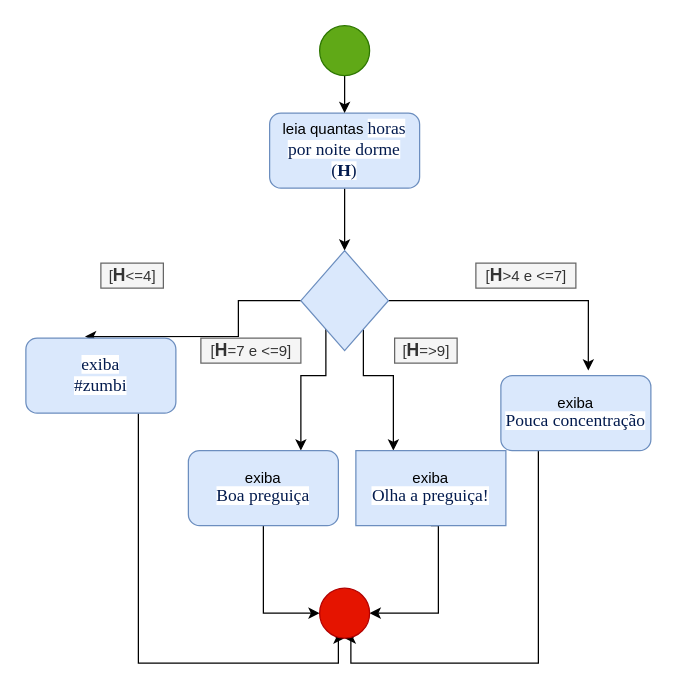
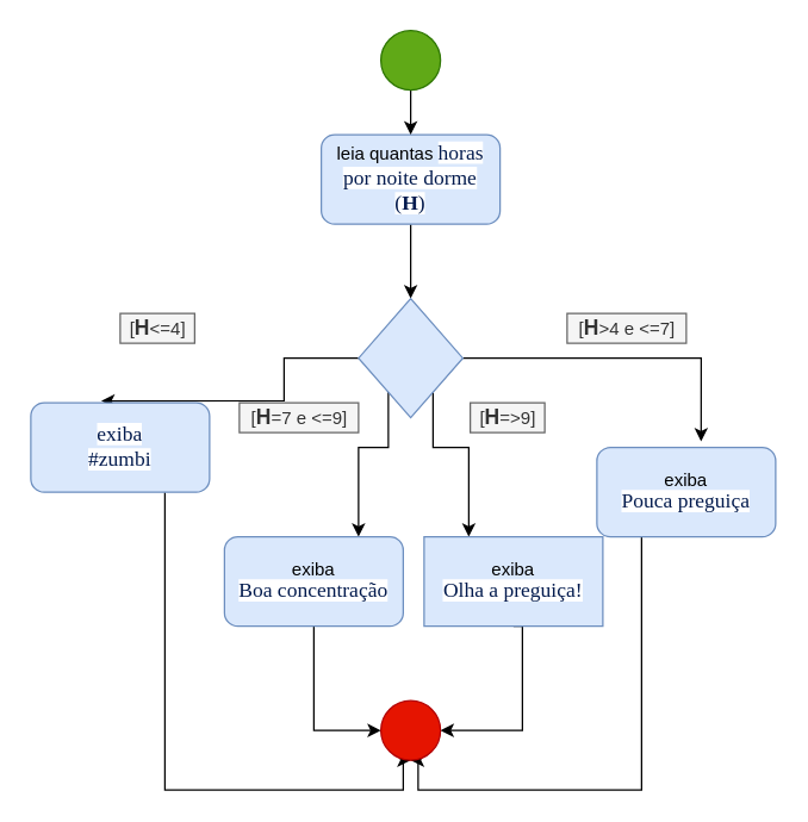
  <mxCell id="0" />
  <mxCell id="1" parent="0" />
  <mxCell id="2" style="edgeStyle=orthogonalEdgeStyle;rounded=0;orthogonalLoop=1;jettySize=auto;html=1;entryX=0.5;entryY=0;entryDx=0;entryDy=0;" parent="1" source="3" target="10" edge="1"><mxGeometry relative="1" as="geometry" /></mxCell>
  <mxCell id="3" value="leia quantas&amp;nbsp;&lt;span style=&quot;color: rgb(3 , 27 , 78) ; font-family: &amp;#34;exo 2&amp;#34; , &amp;#34;barlow&amp;#34; ; font-size: 14px ; text-align: left ; background-color: rgb(255 , 255 , 255)&quot;&gt;horas por noite dorme&lt;br&gt;(&lt;b&gt;H&lt;/b&gt;)&lt;br&gt;&lt;/span&gt;" style="rounded=1;whiteSpace=wrap;html=1;fillColor=#dae8fc;strokeColor=#6c8ebf;" parent="1" vertex="1"><mxGeometry x="215" y="90" width="120" height="60" as="geometry" /></mxCell>
  <mxCell id="4" style="edgeStyle=orthogonalEdgeStyle;rounded=0;orthogonalLoop=1;jettySize=auto;html=1;exitX=0.5;exitY=1;exitDx=0;exitDy=0;entryX=0.5;entryY=0;entryDx=0;entryDy=0;" parent="1" source="5" target="3" edge="1"><mxGeometry relative="1" as="geometry" /></mxCell>
  <mxCell id="5" value="" style="ellipse;whiteSpace=wrap;html=1;aspect=fixed;fillColor=#60a917;fontColor=#ffffff;strokeColor=#2D7600;" parent="1" vertex="1"><mxGeometry x="255" y="20" width="40" height="40" as="geometry" /></mxCell>
  <mxCell id="6" style="edgeStyle=orthogonalEdgeStyle;rounded=0;orthogonalLoop=1;jettySize=auto;html=1;entryX=0.583;entryY=-0.067;entryDx=0;entryDy=0;entryPerimeter=0;" parent="1" source="10" target="18" edge="1"><mxGeometry relative="1" as="geometry" /></mxCell>
  <mxCell id="7" style="edgeStyle=orthogonalEdgeStyle;rounded=0;orthogonalLoop=1;jettySize=auto;html=1;entryX=0.25;entryY=0;entryDx=0;entryDy=0;" parent="1" source="10" target="16" edge="1"><mxGeometry relative="1" as="geometry"><Array as="points"><mxPoint x="290" y="300" /><mxPoint x="314" y="300" /></Array></mxGeometry></mxCell>
  <mxCell id="8" style="edgeStyle=orthogonalEdgeStyle;rounded=0;orthogonalLoop=1;jettySize=auto;html=1;entryX=0.75;entryY=0;entryDx=0;entryDy=0;" parent="1" target="14" edge="1"><mxGeometry relative="1" as="geometry"><mxPoint x="275" y="270" as="sourcePoint" /><Array as="points"><mxPoint x="270" y="250" /><mxPoint x="260" y="250" /><mxPoint x="260" y="300" /><mxPoint x="240" y="300" /></Array></mxGeometry></mxCell>
  <mxCell id="9" style="edgeStyle=orthogonalEdgeStyle;rounded=0;orthogonalLoop=1;jettySize=auto;html=1;entryX=0.394;entryY=-0.021;entryDx=0;entryDy=0;entryPerimeter=0;" parent="1" source="10" target="12" edge="1"><mxGeometry relative="1" as="geometry" /></mxCell>
  <mxCell id="10" value="" style="rhombus;whiteSpace=wrap;html=1;fillColor=#dae8fc;strokeColor=#6c8ebf;" parent="1" vertex="1"><mxGeometry x="240" y="200" width="70" height="80" as="geometry" /></mxCell>
  <mxCell id="11" style="edgeStyle=orthogonalEdgeStyle;rounded=0;orthogonalLoop=1;jettySize=auto;html=1;entryX=0.5;entryY=1;entryDx=0;entryDy=0;" parent="1" source="12" target="24" edge="1"><mxGeometry relative="1" as="geometry"><Array as="points"><mxPoint x="110" y="530" /><mxPoint x="270" y="530" /><mxPoint x="270" y="510" /></Array></mxGeometry></mxCell>
  <mxCell id="12" value="&lt;span style=&quot;color: rgb(3 , 27 , 78) ; font-family: &amp;#34;exo 2&amp;#34; , &amp;#34;barlow&amp;#34; ; font-size: 14px ; text-align: left ; background-color: rgb(255 , 255 , 255)&quot;&gt;exiba&lt;br&gt;#zumbi&lt;/span&gt;" style="rounded=1;whiteSpace=wrap;html=1;fillColor=#dae8fc;strokeColor=#6c8ebf;" parent="1" vertex="1"><mxGeometry x="20" y="270" width="120" height="60" as="geometry" /></mxCell>
  <mxCell id="13" style="edgeStyle=orthogonalEdgeStyle;rounded=0;orthogonalLoop=1;jettySize=auto;html=1;entryX=0;entryY=0.5;entryDx=0;entryDy=0;" parent="1" source="14" target="24" edge="1"><mxGeometry relative="1" as="geometry" /></mxCell>
- <mxCell id="14" value="exiba&lt;br&gt;&lt;span style=&quot;color: rgb(3 , 27 , 78) ; font-family: &amp;#34;exo 2&amp;#34; , &amp;#34;barlow&amp;#34; ; font-size: 14px ; text-align: left ; background-color: rgb(255 , 255 , 255)&quot;&gt;Boa preguiça&lt;/span&gt;" style="rounded=1;whiteSpace=wrap;html=1;fillColor=#dae8fc;strokeColor=#6c8ebf;" parent="1" vertex="1"><mxGeometry x="150" y="360" width="120" height="60" as="geometry" /></mxCell>
+ <mxCell id="14" value="exiba&lt;br&gt;&lt;span style=&quot;color: rgb(3 , 27 , 78) ; font-family: &amp;#34;exo 2&amp;#34; , &amp;#34;barlow&amp;#34; ; font-size: 14px ; text-align: left ; background-color: rgb(255 , 255 , 255)&quot;&gt;Boa concentração&lt;/span&gt;" style="rounded=1;whiteSpace=wrap;html=1;fillColor=#dae8fc;strokeColor=#6c8ebf;" parent="1" vertex="1"><mxGeometry x="150" y="360" width="120" height="60" as="geometry" /></mxCell>
  <mxCell id="15" style="edgeStyle=orthogonalEdgeStyle;rounded=0;orthogonalLoop=1;jettySize=auto;html=1;exitX=0.5;exitY=1;exitDx=0;exitDy=0;entryX=1;entryY=0.5;entryDx=0;entryDy=0;" parent="1" source="16" target="24" edge="1"><mxGeometry relative="1" as="geometry"><mxPoint x="344" y="450" as="targetPoint" /><Array as="points"><mxPoint x="350" y="420" /><mxPoint x="350" y="490" /></Array></mxGeometry></mxCell>
  <mxCell id="16" value="exiba&lt;br&gt;&lt;span style=&quot;color: rgb(3 , 27 , 78) ; font-family: &amp;#34;exo 2&amp;#34; , &amp;#34;barlow&amp;#34; ; font-size: 14px ; text-align: left ; background-color: rgb(255 , 255 , 255)&quot;&gt;Olha a preguiça!&lt;/span&gt;" style="whiteSpace=wrap;html=1;fillColor=#dae8fc;strokeColor=#6c8ebf;rounded=0;" parent="1" vertex="1"><mxGeometry x="284" y="360" width="120" height="60" as="geometry" /></mxCell>
  <mxCell id="17" style="edgeStyle=orthogonalEdgeStyle;rounded=0;orthogonalLoop=1;jettySize=auto;html=1;entryX=0.5;entryY=1;entryDx=0;entryDy=0;" parent="1" source="18" target="24" edge="1"><mxGeometry relative="1" as="geometry"><Array as="points"><mxPoint x="430" y="530" /><mxPoint x="280" y="530" /><mxPoint x="280" y="510" /></Array></mxGeometry></mxCell>
- <mxCell id="18" value="exiba&lt;br&gt;&lt;span style=&quot;color: rgb(3 , 27 , 78) ; font-family: &amp;#34;exo 2&amp;#34; , &amp;#34;barlow&amp;#34; ; font-size: 14px ; text-align: left ; background-color: rgb(255 , 255 , 255)&quot;&gt;Pouca concentração&lt;/span&gt;" style="rounded=1;whiteSpace=wrap;html=1;fillColor=#dae8fc;strokeColor=#6c8ebf;" parent="1" vertex="1"><mxGeometry x="400" y="300" width="120" height="60" as="geometry" /></mxCell>
+ <mxCell id="18" value="exiba&lt;br&gt;&lt;span style=&quot;color: rgb(3 , 27 , 78) ; font-family: &amp;#34;exo 2&amp;#34; , &amp;#34;barlow&amp;#34; ; font-size: 14px ; text-align: left ; background-color: rgb(255 , 255 , 255)&quot;&gt;Pouca preguiça&lt;/span&gt;" style="rounded=1;whiteSpace=wrap;html=1;fillColor=#dae8fc;strokeColor=#6c8ebf;" parent="1" vertex="1"><mxGeometry x="400" y="300" width="120" height="60" as="geometry" /></mxCell>
  <mxCell id="19" style="edgeStyle=orthogonalEdgeStyle;rounded=0;orthogonalLoop=1;jettySize=auto;html=1;exitX=0.5;exitY=1;exitDx=0;exitDy=0;fillColor=#f5f5f5;strokeColor=#666666;" parent="1" source="14" target="14" edge="1"><mxGeometry relative="1" as="geometry" /></mxCell>
  <mxCell id="20" value="[&lt;b&gt;&lt;font style=&quot;font-size: 14px&quot;&gt;H&lt;/font&gt;&lt;/b&gt;&amp;lt;=4]" style="text;html=1;align=center;verticalAlign=middle;resizable=0;points=[];autosize=1;strokeColor=#666666;fillColor=#f5f5f5;fontColor=#333333;" parent="1" vertex="1"><mxGeometry x="80" y="210" width="50" height="20" as="geometry" /></mxCell>
  <mxCell id="21" value="[&lt;b&gt;&lt;font style=&quot;font-size: 14px&quot;&gt;H&lt;/font&gt;&lt;/b&gt;&amp;gt;4 e &amp;lt;=7]" style="text;html=1;align=center;verticalAlign=middle;resizable=0;points=[];autosize=1;strokeColor=#666666;fillColor=#f5f5f5;fontColor=#333333;" parent="1" vertex="1"><mxGeometry x="380" y="210" width="80" height="20" as="geometry" /></mxCell>
  <mxCell id="22" value="[&lt;b&gt;&lt;font style=&quot;font-size: 14px&quot;&gt;H&lt;/font&gt;&lt;/b&gt;=7 e &amp;lt;=9]" style="text;html=1;align=center;verticalAlign=middle;resizable=0;points=[];autosize=1;strokeColor=#666666;fillColor=#f5f5f5;fontColor=#333333;" parent="1" vertex="1"><mxGeometry x="160" y="270" width="80" height="20" as="geometry" /></mxCell>
  <mxCell id="23" value="[&lt;b&gt;&lt;font style=&quot;font-size: 14px&quot;&gt;H&lt;/font&gt;&lt;/b&gt;=&amp;gt;9]" style="text;html=1;align=center;verticalAlign=middle;resizable=0;points=[];autosize=1;strokeColor=#666666;fillColor=#f5f5f5;fontColor=#333333;" parent="1" vertex="1"><mxGeometry x="315" y="270" width="50" height="20" as="geometry" /></mxCell>
  <mxCell id="24" value="" style="ellipse;whiteSpace=wrap;html=1;aspect=fixed;fillColor=#e51400;fontColor=#ffffff;strokeColor=#B20000;" parent="1" vertex="1"><mxGeometry x="255" y="470" width="40" height="40" as="geometry" /></mxCell>
